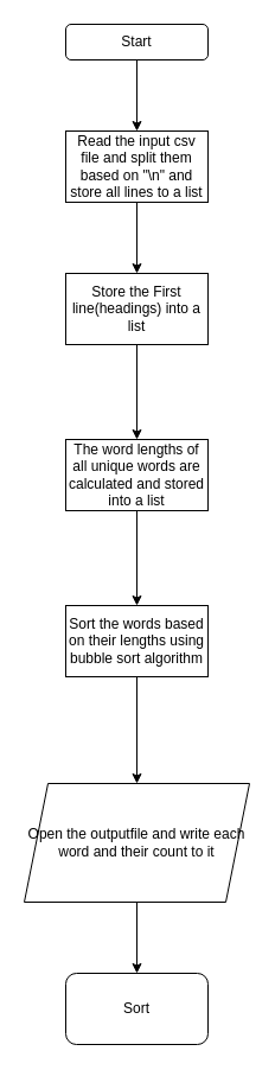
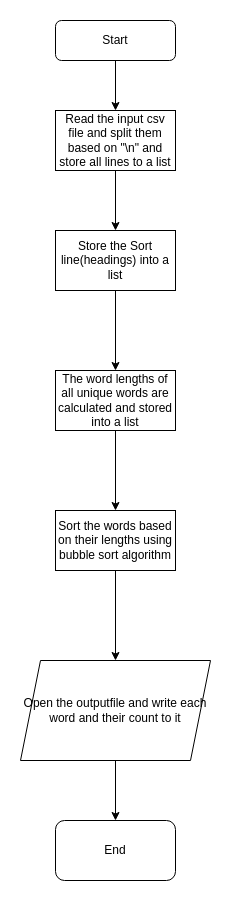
  <mxCell id="0" />
  <mxCell id="1" parent="0" />
  <mxCell id="2" value="" style="edgeStyle=orthogonalEdgeStyle;rounded=0;orthogonalLoop=1;jettySize=auto;html=1;" edge="1" parent="1" source="3" target="5"><mxGeometry relative="1" as="geometry" /></mxCell>
- <mxCell id="3" value="Start" style="rounded=1;whiteSpace=wrap;html=1;fontSize=12;glass=0;strokeWidth=1;shadow=0;" parent="1" vertex="1"><mxGeometry x="55" y="20" width="120" height="30" as="geometry" /></mxCell>
+ <mxCell id="3" value="Start" style="rounded=1;whiteSpace=wrap;html=1;fontSize=12;glass=0;strokeWidth=1;shadow=0;" parent="1" vertex="1"><mxGeometry x="55" y="20" width="120" height="40" as="geometry" /></mxCell>
  <mxCell id="4" value="" style="edgeStyle=orthogonalEdgeStyle;rounded=0;orthogonalLoop=1;jettySize=auto;html=1;" edge="1" parent="1" source="5" target="7"><mxGeometry relative="1" as="geometry" /></mxCell>
  <mxCell id="5" value="Read the input csv file and split them based on &quot;\n&quot; and store all lines to a list" style="rounded=0;whiteSpace=wrap;html=1;" vertex="1" parent="1"><mxGeometry x="55" y="110" width="120" height="60" as="geometry" /></mxCell>
  <mxCell id="6" value="" style="edgeStyle=orthogonalEdgeStyle;rounded=0;orthogonalLoop=1;jettySize=auto;html=1;" edge="1" parent="1" source="7" target="9"><mxGeometry relative="1" as="geometry" /></mxCell>
- <mxCell id="7" value="Store the First line(headings) into a list" style="whiteSpace=wrap;html=1;rounded=0;" vertex="1" parent="1"><mxGeometry x="55" y="230" width="120" height="60" as="geometry" /></mxCell>
+ <mxCell id="7" value="Store the Sort line(headings) into a list" style="whiteSpace=wrap;html=1;rounded=0;" vertex="1" parent="1"><mxGeometry x="55" y="230" width="120" height="60" as="geometry" /></mxCell>
  <mxCell id="8" value="" style="edgeStyle=orthogonalEdgeStyle;rounded=0;orthogonalLoop=1;jettySize=auto;html=1;" edge="1" parent="1" source="9" target="11"><mxGeometry relative="1" as="geometry" /></mxCell>
  <mxCell id="9" value="The word lengths of all unique words are calculated and stored into a list" style="whiteSpace=wrap;html=1;rounded=0;" vertex="1" parent="1"><mxGeometry x="55" y="370" width="120" height="60" as="geometry" /></mxCell>
  <mxCell id="10" value="" style="edgeStyle=orthogonalEdgeStyle;rounded=0;orthogonalLoop=1;jettySize=auto;html=1;" edge="1" parent="1" source="11" target="13"><mxGeometry relative="1" as="geometry" /></mxCell>
  <mxCell id="11" value="Sort the words based on their lengths using bubble sort algorithm" style="whiteSpace=wrap;html=1;rounded=0;" vertex="1" parent="1"><mxGeometry x="55" y="510" width="120" height="60" as="geometry" /></mxCell>
  <mxCell id="12" value="" style="edgeStyle=orthogonalEdgeStyle;rounded=0;orthogonalLoop=1;jettySize=auto;html=1;" edge="1" parent="1" source="13" target="14"><mxGeometry relative="1" as="geometry" /></mxCell>
  <mxCell id="13" value="Open the outputfile and write each word and their count to it" style="shape=parallelogram;perimeter=parallelogramPerimeter;whiteSpace=wrap;html=1;fixedSize=1;" vertex="1" parent="1"><mxGeometry x="20" y="660" width="190" height="100" as="geometry" /></mxCell>
- <mxCell id="14" value="Sort" style="rounded=1;whiteSpace=wrap;html=1;" vertex="1" parent="1"><mxGeometry x="55" y="820" width="120" height="60" as="geometry" /></mxCell>
+ <mxCell id="14" value="End" style="rounded=1;whiteSpace=wrap;html=1;" vertex="1" parent="1"><mxGeometry x="55" y="820" width="120" height="60" as="geometry" /></mxCell>
